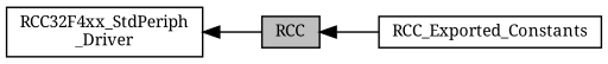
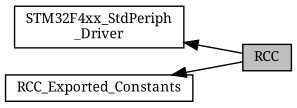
  digraph {
    fontname="Noto Serif"
    rankdir=LR
    node [color=black fillcolor=white fontname="Noto Serif" fontsize=10 shape=record style=filled]
    edge [dir=back fontname="Noto Serif" fontsize=10 labelfontname=Helvetica labelfontsize=10 shape=plaintext style=solid]
-   n1 [height=0.2 label="RCC32F4xx_StdPeriph\l_Driver" width=0.4]
+   n1 [height=0.2 label="STM32F4xx_StdPeriph\l_Driver" width=0.4]
    n2 [fillcolor=grey75 fontcolor=black height=0.2 label=RCC width=0.4]
    n3 [height=0.2 label=RCC_Exported_Constants width=0.4]
    n1 -> n2
-   n2 -> n3
+   n3 -> n2
  }
